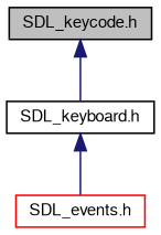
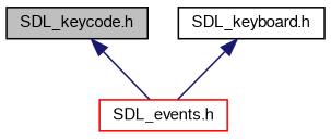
  digraph {
    node [color=black fillcolor=white fontname=FreeSans fontsize=10 shape=record style=filled]
    edge [color=midnightblue dir=back fontname=FreeSans fontsize=10 labelfontname=FreeSans labelfontsize=10 style=solid]
    n1 [fillcolor=grey75 fontcolor=black height=0.2 label="SDL_keycode.h" width=0.4]
    n2 [height=0.2 label="SDL_keyboard.h" width=0.4]
    n3 [color=red height=0.2 label="SDL_events.h" width=0.4]
-   n1 -> n2
+   n1 -> n3
    n2 -> n3
  }
